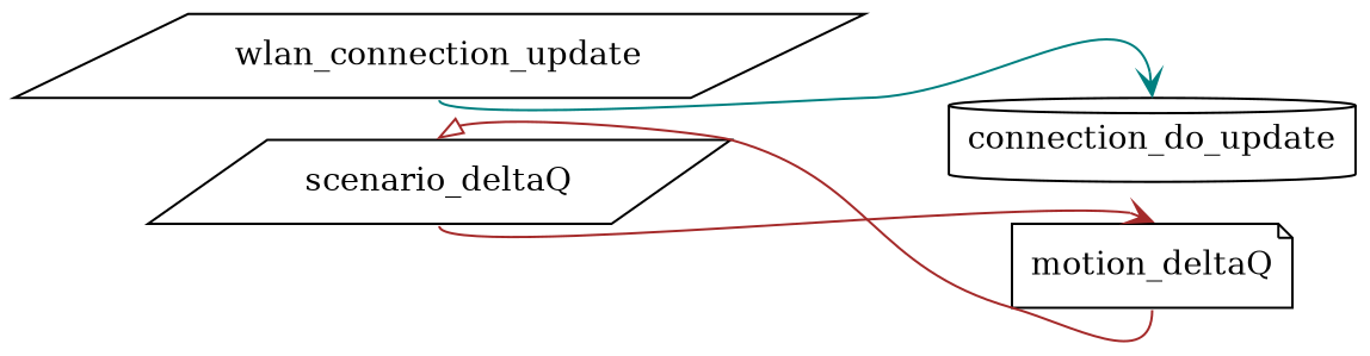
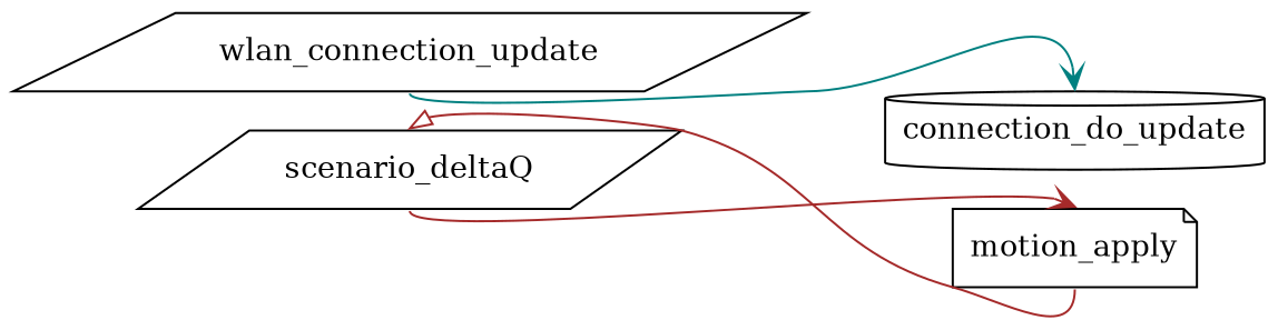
  digraph {
    rankdir=LR
    node [shape=parallelogram]
    edge [arrowhead=vee color=brown headport=n tailport=s]
    scenario_deltaQ
-   motion_apply [shape=note label=motion_deltaQ]
+   motion_apply [shape=note]
    wlan_connection_update
    n4 [label=connection_do_update shape=cylinder]
    subgraph sub_1 {
      rank=min
      scenario_deltaQ
    }
    subgraph sub_2 {
      rank=same
      motion_apply
    }
    subgraph sub_3 {
      rank=same
      wlan_connection_update
    }
    subgraph sub_4 {
      rank=max
      n4
    }
    scenario_deltaQ -> motion_apply
    motion_apply -> scenario_deltaQ [arrowhead=onormal]
    wlan_connection_update -> n4 [color=teal]
  }
